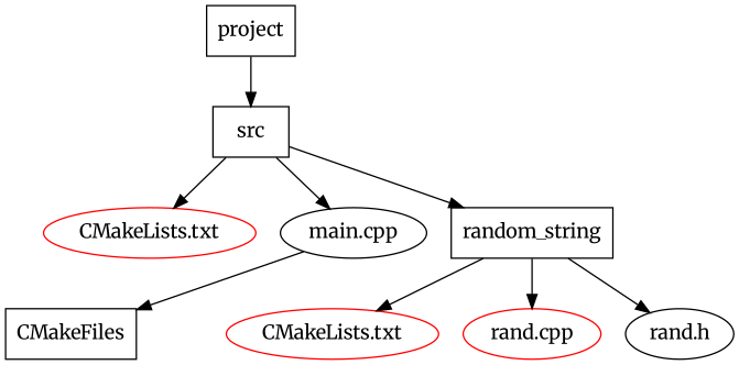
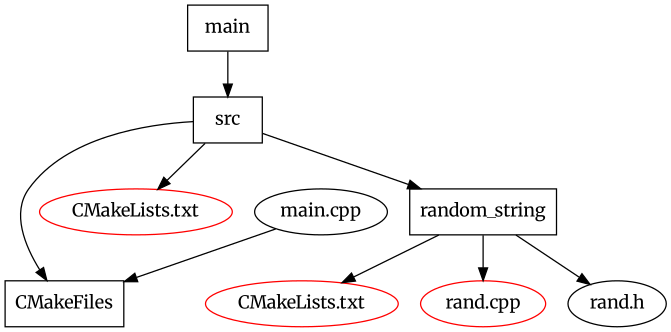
  digraph {
    fontname=Merriweather
    node [fontname=Merriweather]
    edge [fontname=Merriweather]
-   n1 [label=project shape=box]
+   n1 [label=main shape=box]
    n2 [label=src shape=box]
    n3 [label=CMakeFiles shape=box]
    n4 [color=red label="CMakeLists.txt"]
    n5 [label="main.cpp"]
    n6 [label=random_string shape=box]
    n7 [color=red label="CMakeLists.txt"]
    n8 [color=red label="rand.cpp"]
    n9 [label="rand.h"]
    n1 -> n2
    n2 -> n4
-   n2 -> n5
+   n2 -> n3
    n2 -> n6
    n5 -> n3
    n6 -> n7
    n6 -> n8
    n6 -> n9
  }
